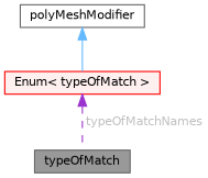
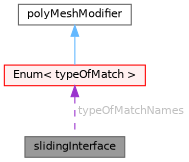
  digraph {
    node [color=gray40 fontname=Helvetica fontsize=10 shape=box style=filled]
    edge [dir=back fontname=Helvetica fontsize=10 labelfontname=Helvetica labelfontsize=10]
-   n1 [fillcolor=grey60 fontcolor=black height=0.2 label=typeOfMatch width=0.4]
+   n1 [fillcolor=grey60 fontcolor=black height=0.2 label=slidingInterface width=0.4]
    n2 [fillcolor=white height=0.2 label=polyMeshModifier width=0.4]
    n3 [color=red fillcolor="#FFF0F0" height=0.2 label="Enum\< typeOfMatch \>" width=0.4]
    n2 -> n3 [color=steelblue1 style=solid]
    n3 -> n1 [color=darkorchid3 fontcolor=grey label=" typeOfMatchNames" style=dashed]
  }
